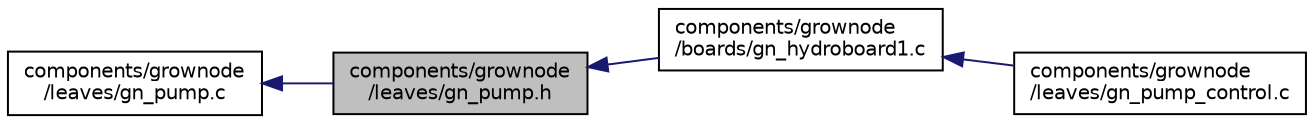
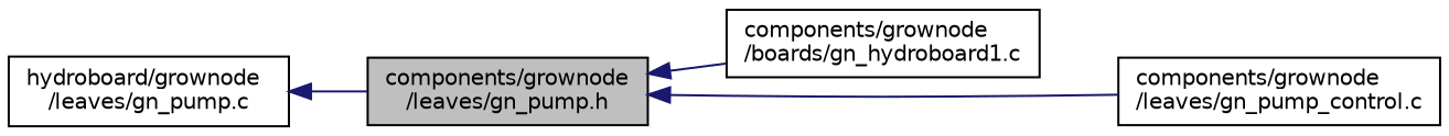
  digraph {
    rankdir=LR
    node [color=black fillcolor=white fontname=Helvetica fontsize=10 shape=record style=filled]
    edge [color=midnightblue dir=back fontname=Helvetica fontsize=10 labelfontname=Helvetica labelfontsize=10 style=solid]
    n1 [fillcolor=grey75 fontcolor=black height=0.2 label="components/grownode\l/leaves/gn_pump.h" width=0.4]
    n2 [height=0.2 label="components/grownode\l/boards/gn_hydroboard1.c" width=0.4]
    n3 [height=0.2 label="components/grownode\l/leaves/gn_pump_control.c" width=0.4]
-   n4 [height=0.2 label="components/grownode\l/leaves/gn_pump.c" width=0.4]
+   n4 [height=0.2 label="hydroboard/grownode\l/leaves/gn_pump.c" width=0.4]
    n1 -> n2
-   n2 -> n3
+   n1 -> n3
    n4 -> n1
  }
